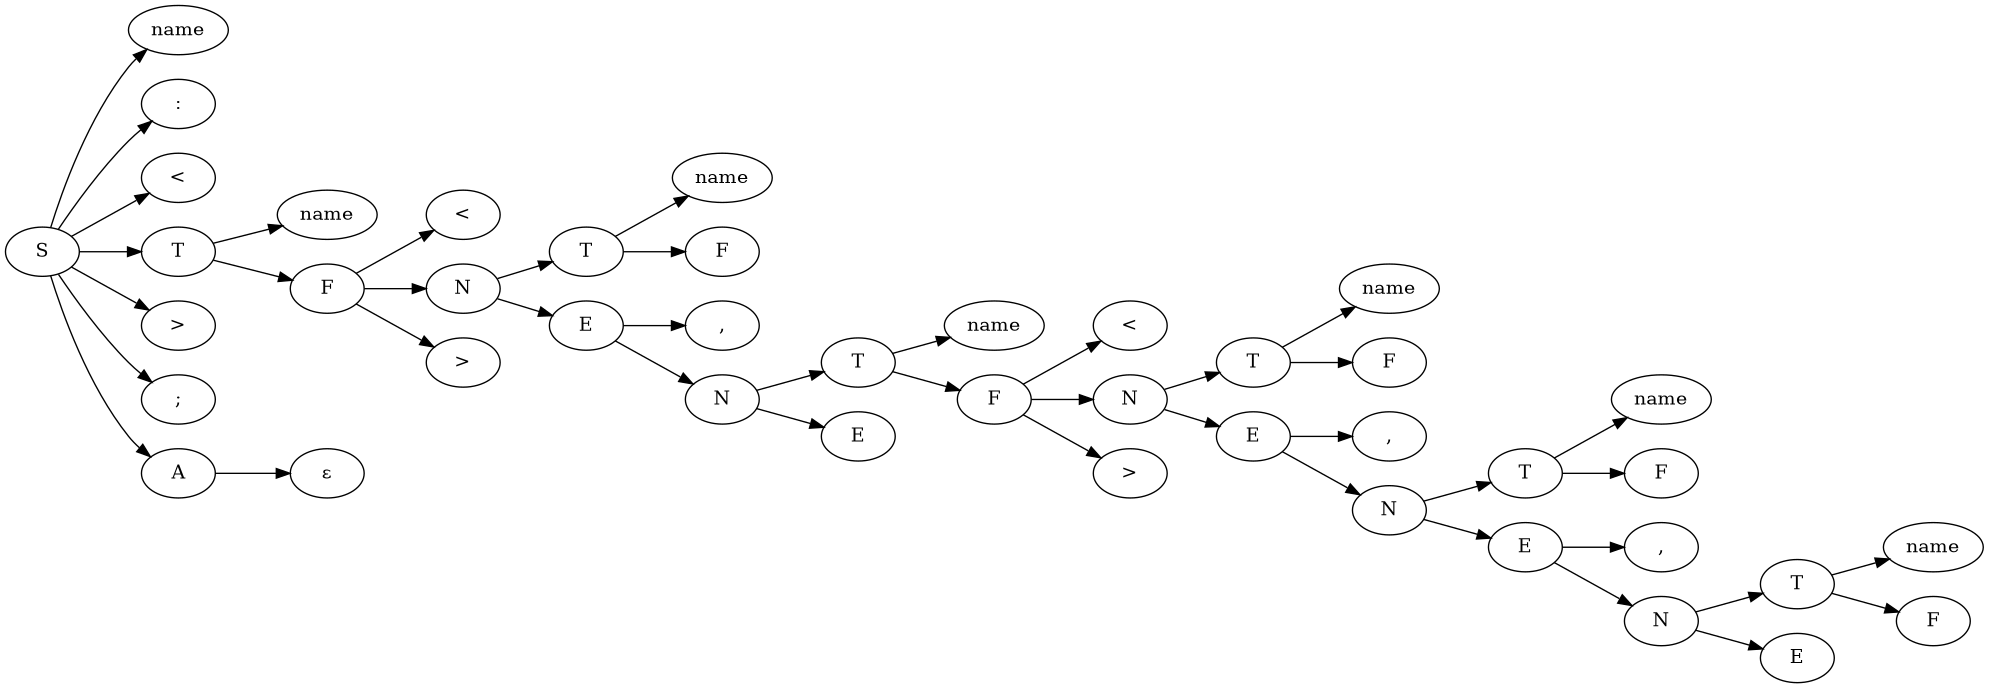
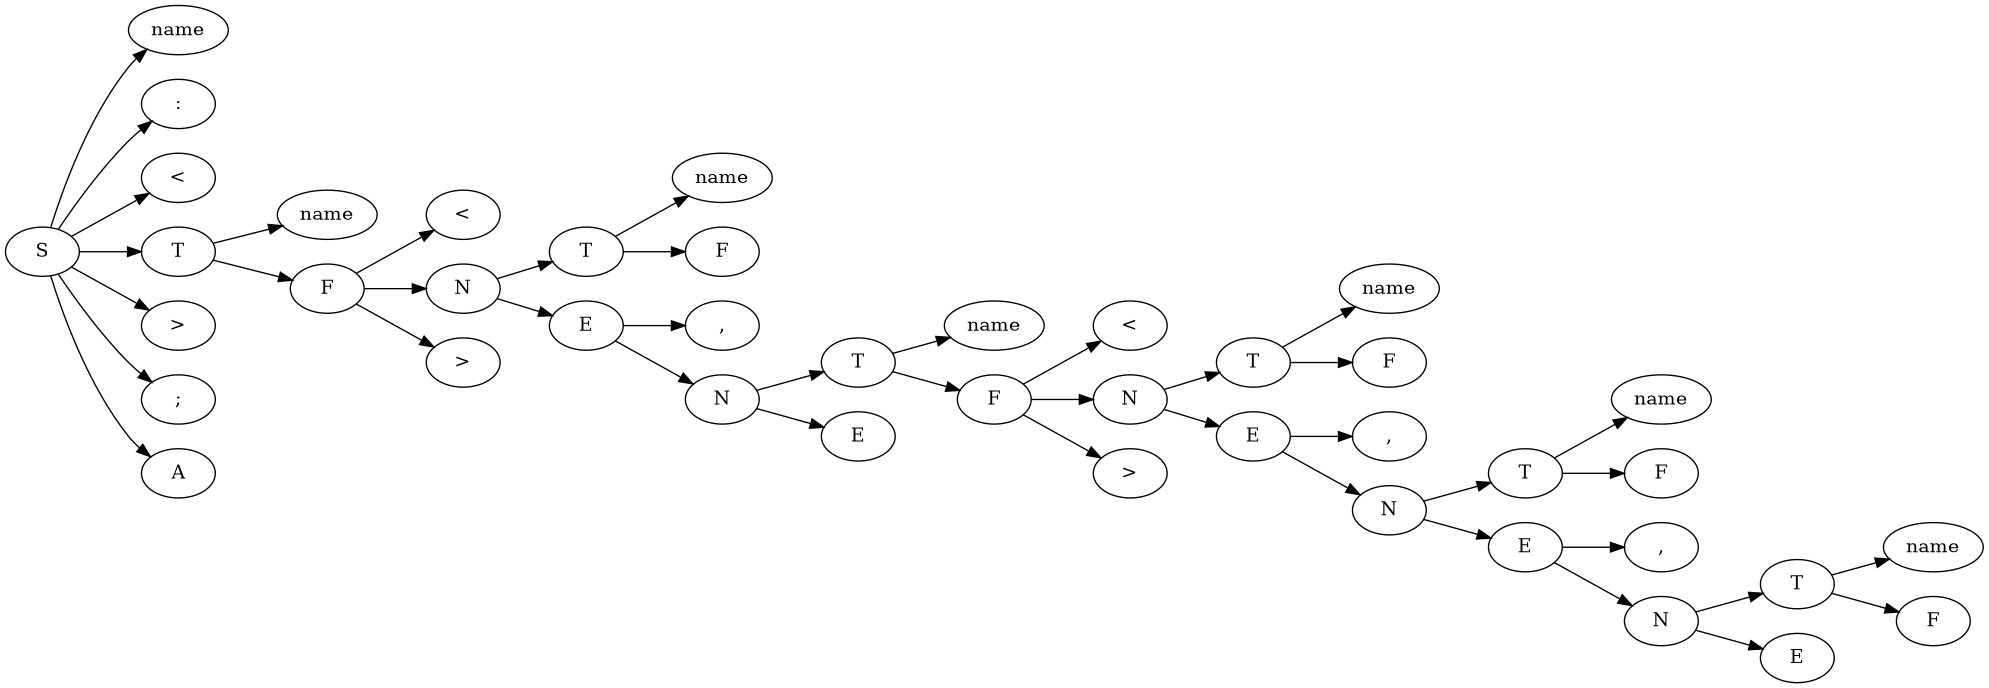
  digraph {
    fontname="DejaVu Serif"
    rankdir=LR
    node [fontname="DejaVu Serif"]
    edge [fontname="DejaVu Serif"]
    n1 [label=S]
    n2 [label=name]
    n3 [label=":"]
    n4 [label="<"]
    n5 [label=T]
    n6 [label=">"]
    n7 [label=";"]
    n8 [label=A]
    n9 [label=name]
    n10 [label=F]
-   n11 [label="ε"]
    n12 [label="<"]
    n13 [label=N]
    n14 [label=">"]
    n15 [label=T]
    n16 [label=E]
    n17 [label=name]
    n18 [label=F]
    n19 [label=","]
    n20 [label=N]
    n21 [label=T]
    n22 [label=E]
    n23 [label=name]
    n24 [label=F]
    n25 [label="<"]
    n26 [label=N]
    n27 [label=">"]
    n28 [label=T]
    n29 [label=E]
    n30 [label=name]
    n31 [label=F]
    n32 [label=","]
    n33 [label=N]
    n34 [label=T]
    n35 [label=E]
    n36 [label=name]
    n37 [label=F]
    n38 [label=","]
    n39 [label=N]
    n40 [label=T]
    n41 [label=E]
    n42 [label=name]
    n43 [label=F]
    n1 -> n2
    n1 -> n3
    n1 -> n4
    n1 -> n5
    n1 -> n6
    n1 -> n7
    n1 -> n8
    n5 -> n9
    n5 -> n10
-   n8 -> n11
    n10 -> n12
    n10 -> n13
    n10 -> n14
    n13 -> n15
    n13 -> n16
    n15 -> n17
    n15 -> n18
    n16 -> n19
    n16 -> n20
    n20 -> n21
    n20 -> n22
    n21 -> n23
    n21 -> n24
    n24 -> n25
    n24 -> n26
    n24 -> n27
    n26 -> n28
    n26 -> n29
    n28 -> n30
    n28 -> n31
    n29 -> n32
    n29 -> n33
    n33 -> n34
    n33 -> n35
    n34 -> n36
    n34 -> n37
    n35 -> n38
    n35 -> n39
    n39 -> n40
    n39 -> n41
    n40 -> n42
    n40 -> n43
  }
